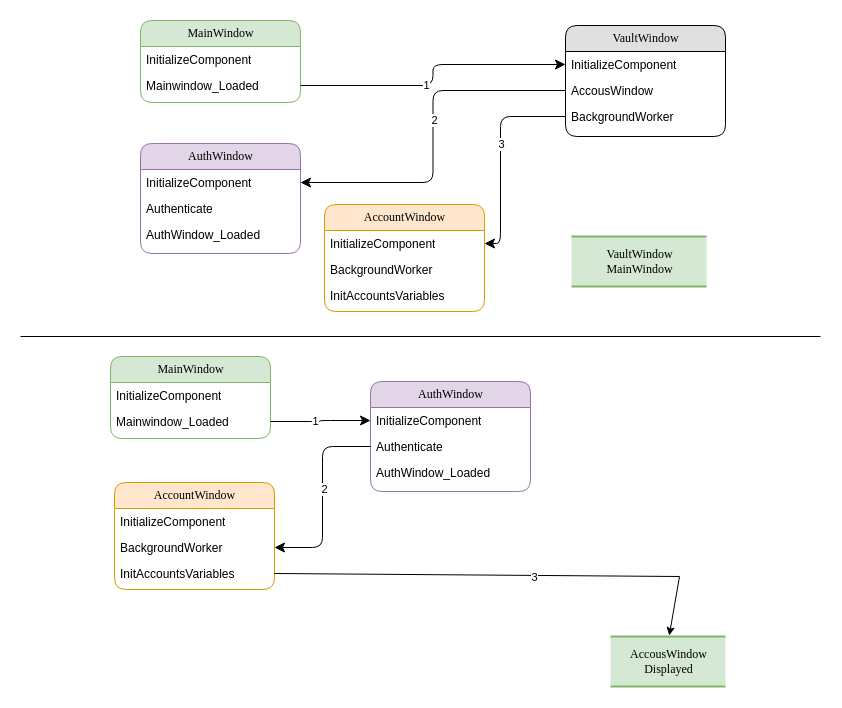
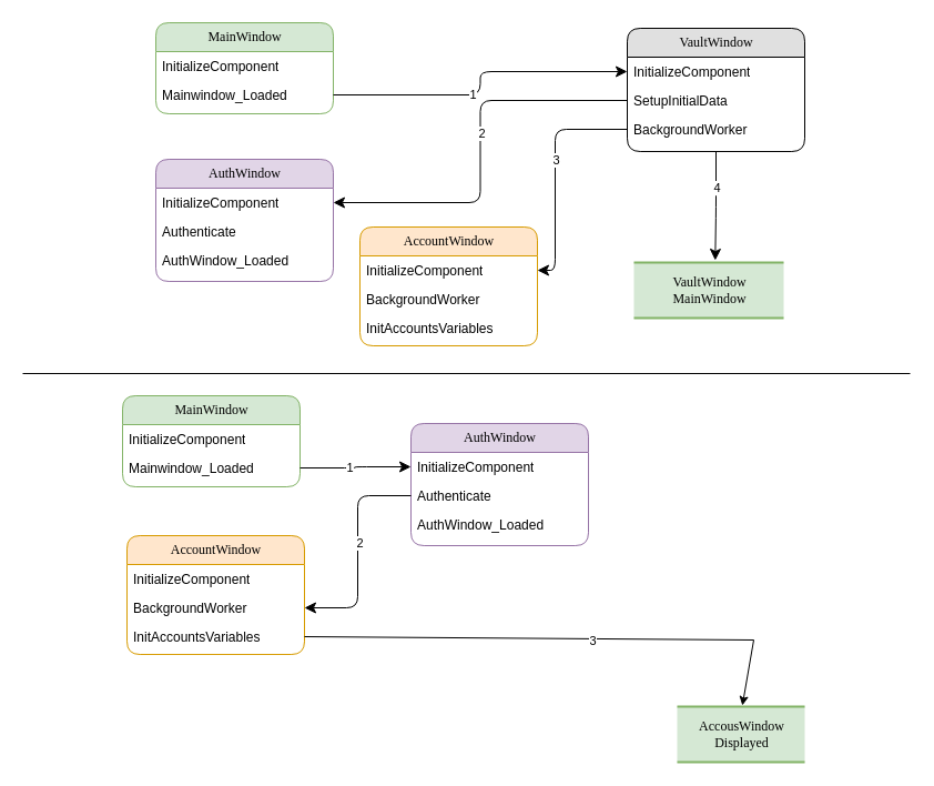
  <mxCell id="0" />
  <mxCell id="1" parent="0" />
  <mxCell id="2" value="MainWindow" style="swimlane;html=1;fontStyle=0;childLayout=stackLayout;horizontal=1;startSize=26;fillColor=#d5e8d4;horizontalStack=0;resizeParent=1;resizeLast=0;collapsible=1;marginBottom=0;swimlaneFillColor=#ffffff;align=center;rounded=1;shadow=0;comic=0;labelBackgroundColor=none;strokeWidth=1;fontFamily=Verdana;fontSize=12;strokeColor=#82b366;" parent="1" vertex="1"><mxGeometry x="140" y="20" width="160" height="82" as="geometry" /></mxCell>
  <mxCell id="3" value="InitializeComponent" style="text;html=1;strokeColor=none;fillColor=none;spacingLeft=4;spacingRight=4;whiteSpace=wrap;overflow=hidden;rotatable=0;points=[[0,0.5],[1,0.5]];portConstraint=eastwest;" parent="2" vertex="1"><mxGeometry y="26" width="160" height="26" as="geometry" /></mxCell>
  <mxCell id="4" value="Mainwindow_Loaded" style="text;html=1;strokeColor=none;fillColor=none;spacingLeft=4;spacingRight=4;whiteSpace=wrap;overflow=hidden;rotatable=0;points=[[0,0.5],[1,0.5]];portConstraint=eastwest;" parent="2" vertex="1"><mxGeometry y="52" width="160" height="26" as="geometry" /></mxCell>
  <mxCell id="5" value="VaultWindow" style="swimlane;html=1;fontStyle=0;childLayout=stackLayout;horizontal=1;startSize=26;fillColor=#e0e0e0;horizontalStack=0;resizeParent=1;resizeLast=0;collapsible=1;marginBottom=0;swimlaneFillColor=#ffffff;align=center;rounded=1;shadow=0;comic=0;labelBackgroundColor=none;strokeWidth=1;fontFamily=Verdana;fontSize=12" parent="1" vertex="1"><mxGeometry x="565" y="25" width="160" height="111" as="geometry" /></mxCell>
  <mxCell id="6" value="InitializeComponent" style="text;html=1;strokeColor=none;fillColor=none;spacingLeft=4;spacingRight=4;whiteSpace=wrap;overflow=hidden;rotatable=0;points=[[0,0.5],[1,0.5]];portConstraint=eastwest;" parent="5" vertex="1"><mxGeometry y="26" width="160" height="26" as="geometry" /></mxCell>
- <mxCell id="7" value="AccousWindow" style="text;html=1;strokeColor=none;fillColor=none;spacingLeft=4;spacingRight=4;whiteSpace=wrap;overflow=hidden;rotatable=0;points=[[0,0.5],[1,0.5]];portConstraint=eastwest;" parent="5" vertex="1"><mxGeometry y="52" width="160" height="26" as="geometry" /></mxCell>
+ <mxCell id="7" value="SetupInitialData" style="text;html=1;strokeColor=none;fillColor=none;spacingLeft=4;spacingRight=4;whiteSpace=wrap;overflow=hidden;rotatable=0;points=[[0,0.5],[1,0.5]];portConstraint=eastwest;" parent="5" vertex="1"><mxGeometry y="52" width="160" height="26" as="geometry" /></mxCell>
  <mxCell id="8" value="BackgroundWorker" style="text;html=1;strokeColor=none;fillColor=none;spacingLeft=4;spacingRight=4;whiteSpace=wrap;overflow=hidden;rotatable=0;points=[[0,0.5],[1,0.5]];portConstraint=eastwest;" parent="5" vertex="1"><mxGeometry y="78" width="160" height="26" as="geometry" /></mxCell>
  <mxCell id="9" value="AuthWindow" style="swimlane;html=1;fontStyle=0;childLayout=stackLayout;horizontal=1;startSize=26;fillColor=#e1d5e7;horizontalStack=0;resizeParent=1;resizeLast=0;collapsible=1;marginBottom=0;swimlaneFillColor=#ffffff;align=center;rounded=1;shadow=0;comic=0;labelBackgroundColor=none;strokeWidth=1;fontFamily=Verdana;fontSize=12;strokeColor=#9673a6;" parent="1" vertex="1"><mxGeometry x="140" y="143" width="160" height="110" as="geometry" /></mxCell>
  <mxCell id="10" value="InitializeComponent" style="text;html=1;strokeColor=none;fillColor=none;spacingLeft=4;spacingRight=4;whiteSpace=wrap;overflow=hidden;rotatable=0;points=[[0,0.5],[1,0.5]];portConstraint=eastwest;" parent="9" vertex="1"><mxGeometry y="26" width="160" height="26" as="geometry" /></mxCell>
  <mxCell id="11" value="Authenticate" style="text;html=1;strokeColor=none;fillColor=none;spacingLeft=4;spacingRight=4;whiteSpace=wrap;overflow=hidden;rotatable=0;points=[[0,0.5],[1,0.5]];portConstraint=eastwest;" parent="9" vertex="1"><mxGeometry y="52" width="160" height="26" as="geometry" /></mxCell>
  <mxCell id="12" value="AuthWindow_Loaded" style="text;html=1;strokeColor=none;fillColor=none;spacingLeft=4;spacingRight=4;whiteSpace=wrap;overflow=hidden;rotatable=0;points=[[0,0.5],[1,0.5]];portConstraint=eastwest;" parent="9" vertex="1"><mxGeometry y="78" width="160" height="26" as="geometry" /></mxCell>
  <mxCell id="13" value="AccountWindow" style="swimlane;html=1;fontStyle=0;childLayout=stackLayout;horizontal=1;startSize=26;fillColor=#ffe6cc;horizontalStack=0;resizeParent=1;resizeLast=0;collapsible=1;marginBottom=0;swimlaneFillColor=#ffffff;align=center;rounded=1;shadow=0;comic=0;labelBackgroundColor=none;strokeWidth=1;fontFamily=Verdana;fontSize=12;strokeColor=#d79b00;" parent="1" vertex="1"><mxGeometry x="324" y="204" width="160" height="107" as="geometry" /></mxCell>
  <mxCell id="14" value="InitializeComponent" style="text;html=1;strokeColor=none;fillColor=none;spacingLeft=4;spacingRight=4;whiteSpace=wrap;overflow=hidden;rotatable=0;points=[[0,0.5],[1,0.5]];portConstraint=eastwest;" parent="13" vertex="1"><mxGeometry y="26" width="160" height="26" as="geometry" /></mxCell>
  <mxCell id="15" value="BackgroundWorker" style="text;html=1;strokeColor=none;fillColor=none;spacingLeft=4;spacingRight=4;whiteSpace=wrap;overflow=hidden;rotatable=0;points=[[0,0.5],[1,0.5]];portConstraint=eastwest;" parent="13" vertex="1"><mxGeometry y="52" width="160" height="26" as="geometry" /></mxCell>
  <mxCell id="16" value="InitAccountsVariables" style="text;html=1;strokeColor=none;fillColor=none;spacingLeft=4;spacingRight=4;whiteSpace=wrap;overflow=hidden;rotatable=0;points=[[0,0.5],[1,0.5]];portConstraint=eastwest;" parent="13" vertex="1"><mxGeometry y="78" width="160" height="26" as="geometry" /></mxCell>
  <mxCell id="17" style="edgeStyle=orthogonalEdgeStyle;html=1;entryX=0;entryY=0.5;labelBackgroundColor=none;startFill=0;startSize=8;endFill=1;endSize=8;fontFamily=Verdana;fontSize=12;exitX=1;exitY=0.5;entryDx=0;entryDy=0;" parent="1" source="4" target="6" edge="1"><mxGeometry relative="1" as="geometry"><Array as="points" /></mxGeometry></mxCell>
  <mxCell id="18" value="1" style="edgeLabel;html=1;align=center;verticalAlign=middle;resizable=0;points=[];" parent="17" vertex="1" connectable="0"><mxGeometry x="-0.125" y="1" relative="1" as="geometry"><mxPoint as="offset" /></mxGeometry></mxCell>
  <mxCell id="19" style="edgeStyle=orthogonalEdgeStyle;html=1;entryX=1;entryY=0.5;labelBackgroundColor=none;startFill=0;startSize=8;endFill=1;endSize=8;fontFamily=Verdana;fontSize=12;entryDx=0;entryDy=0;exitX=0;exitY=0.5;exitDx=0;exitDy=0;" parent="1" source="8" target="14" edge="1"><mxGeometry relative="1" as="geometry"><Array as="points"><mxPoint x="500" y="116" /><mxPoint x="500" y="243" /></Array><mxPoint x="530" y="116" as="sourcePoint" /></mxGeometry></mxCell>
  <mxCell id="20" value="3" style="edgeLabel;html=1;align=center;verticalAlign=middle;resizable=0;points=[];" parent="19" vertex="1" connectable="0"><mxGeometry x="-0.116" relative="1" as="geometry"><mxPoint as="offset" /></mxGeometry></mxCell>
  <mxCell id="21" style="edgeStyle=orthogonalEdgeStyle;html=1;exitX=0;exitY=0.5;labelBackgroundColor=none;startFill=0;startSize=8;endFill=1;endSize=8;fontFamily=Verdana;fontSize=12;entryX=1;entryY=0.5;entryDx=0;entryDy=0;exitDx=0;exitDy=0;" parent="1" source="7" target="10" edge="1"><mxGeometry relative="1" as="geometry"><mxPoint x="860" y="85" as="targetPoint" /></mxGeometry></mxCell>
  <mxCell id="22" value="2" style="edgeLabel;html=1;align=center;verticalAlign=middle;resizable=0;points=[];" parent="21" vertex="1" connectable="0"><mxGeometry x="-0.09" y="1" relative="1" as="geometry"><mxPoint as="offset" /></mxGeometry></mxCell>
  <mxCell id="23" value="VaultWindow &lt;br&gt;MainWindow" style="html=1;rounded=0;shadow=0;comic=0;labelBackgroundColor=none;strokeWidth=2;fontFamily=Verdana;fontSize=12;align=center;shape=mxgraph.ios7ui.horLines;fillColor=#d5e8d4;strokeColor=#82b366;" parent="1" vertex="1"><mxGeometry x="571" y="236" width="135" height="50" as="geometry" /></mxCell>
+ <mxCell id="24" style="edgeStyle=orthogonalEdgeStyle;html=1;entryX=0.543;entryY=-0.04;labelBackgroundColor=none;startFill=0;startSize=8;endFill=1;endSize=8;fontFamily=Verdana;fontSize=12;entryDx=0;entryDy=0;entryPerimeter=0;exitX=0.5;exitY=1;exitDx=0;exitDy=0;" edge="1" parent="1" source="5" target="23"><mxGeometry relative="1" as="geometry"><Array as="points" /><mxPoint x="630" y="192" as="sourcePoint" /><mxPoint x="830" y="192" as="targetPoint" /></mxGeometry></mxCell>
+ <mxCell id="25" value="4" style="edgeLabel;html=1;align=center;verticalAlign=middle;resizable=0;points=[];" vertex="1" connectable="0" parent="24"><mxGeometry x="-0.345" relative="1" as="geometry"><mxPoint as="offset" /></mxGeometry></mxCell>
  <mxCell id="26" value="MainWindow" style="swimlane;html=1;fontStyle=0;childLayout=stackLayout;horizontal=1;startSize=26;fillColor=#d5e8d4;horizontalStack=0;resizeParent=1;resizeLast=0;collapsible=1;marginBottom=0;swimlaneFillColor=#ffffff;align=center;rounded=1;shadow=0;comic=0;labelBackgroundColor=none;strokeWidth=1;fontFamily=Verdana;fontSize=12;strokeColor=#82b366;" vertex="1" parent="1"><mxGeometry x="110" y="356" width="160" height="82" as="geometry" /></mxCell>
  <mxCell id="27" value="InitializeComponent" style="text;html=1;strokeColor=none;fillColor=none;spacingLeft=4;spacingRight=4;whiteSpace=wrap;overflow=hidden;rotatable=0;points=[[0,0.5],[1,0.5]];portConstraint=eastwest;" vertex="1" parent="26"><mxGeometry y="26" width="160" height="26" as="geometry" /></mxCell>
  <mxCell id="28" value="Mainwindow_Loaded" style="text;html=1;strokeColor=none;fillColor=none;spacingLeft=4;spacingRight=4;whiteSpace=wrap;overflow=hidden;rotatable=0;points=[[0,0.5],[1,0.5]];portConstraint=eastwest;" vertex="1" parent="26"><mxGeometry y="52" width="160" height="26" as="geometry" /></mxCell>
  <mxCell id="29" value="AuthWindow" style="swimlane;html=1;fontStyle=0;childLayout=stackLayout;horizontal=1;startSize=26;fillColor=#e1d5e7;horizontalStack=0;resizeParent=1;resizeLast=0;collapsible=1;marginBottom=0;swimlaneFillColor=#ffffff;align=center;rounded=1;shadow=0;comic=0;labelBackgroundColor=none;strokeWidth=1;fontFamily=Verdana;fontSize=12;strokeColor=#9673a6;" vertex="1" parent="1"><mxGeometry x="370" y="381" width="160" height="110" as="geometry" /></mxCell>
  <mxCell id="30" value="InitializeComponent" style="text;html=1;strokeColor=none;fillColor=none;spacingLeft=4;spacingRight=4;whiteSpace=wrap;overflow=hidden;rotatable=0;points=[[0,0.5],[1,0.5]];portConstraint=eastwest;" vertex="1" parent="29"><mxGeometry y="26" width="160" height="26" as="geometry" /></mxCell>
  <mxCell id="31" value="Authenticate" style="text;html=1;strokeColor=none;fillColor=none;spacingLeft=4;spacingRight=4;whiteSpace=wrap;overflow=hidden;rotatable=0;points=[[0,0.5],[1,0.5]];portConstraint=eastwest;" vertex="1" parent="29"><mxGeometry y="52" width="160" height="26" as="geometry" /></mxCell>
  <mxCell id="32" value="AuthWindow_Loaded" style="text;html=1;strokeColor=none;fillColor=none;spacingLeft=4;spacingRight=4;whiteSpace=wrap;overflow=hidden;rotatable=0;points=[[0,0.5],[1,0.5]];portConstraint=eastwest;" vertex="1" parent="29"><mxGeometry y="78" width="160" height="26" as="geometry" /></mxCell>
  <mxCell id="33" value="AccountWindow" style="swimlane;html=1;fontStyle=0;childLayout=stackLayout;horizontal=1;startSize=26;fillColor=#ffe6cc;horizontalStack=0;resizeParent=1;resizeLast=0;collapsible=1;marginBottom=0;swimlaneFillColor=#ffffff;align=center;rounded=1;shadow=0;comic=0;labelBackgroundColor=none;strokeWidth=1;fontFamily=Verdana;fontSize=12;strokeColor=#d79b00;" vertex="1" parent="1"><mxGeometry x="114" y="482" width="160" height="107" as="geometry" /></mxCell>
  <mxCell id="34" value="InitializeComponent" style="text;html=1;strokeColor=none;fillColor=none;spacingLeft=4;spacingRight=4;whiteSpace=wrap;overflow=hidden;rotatable=0;points=[[0,0.5],[1,0.5]];portConstraint=eastwest;" vertex="1" parent="33"><mxGeometry y="26" width="160" height="26" as="geometry" /></mxCell>
  <mxCell id="35" value="BackgroundWorker" style="text;html=1;strokeColor=none;fillColor=none;spacingLeft=4;spacingRight=4;whiteSpace=wrap;overflow=hidden;rotatable=0;points=[[0,0.5],[1,0.5]];portConstraint=eastwest;" vertex="1" parent="33"><mxGeometry y="52" width="160" height="26" as="geometry" /></mxCell>
  <mxCell id="36" value="InitAccountsVariables" style="text;html=1;strokeColor=none;fillColor=none;spacingLeft=4;spacingRight=4;whiteSpace=wrap;overflow=hidden;rotatable=0;points=[[0,0.5],[1,0.5]];portConstraint=eastwest;" vertex="1" parent="33"><mxGeometry y="78" width="160" height="26" as="geometry" /></mxCell>
  <mxCell id="37" value="AccousWindow &lt;br&gt;Displayed" style="html=1;rounded=0;shadow=0;comic=0;labelBackgroundColor=none;strokeWidth=2;fontFamily=Verdana;fontSize=12;align=center;shape=mxgraph.ios7ui.horLines;fillColor=#d5e8d4;strokeColor=#82b366;" vertex="1" parent="1"><mxGeometry x="610" y="636" width="115" height="50" as="geometry" /></mxCell>
  <mxCell id="38" style="edgeStyle=orthogonalEdgeStyle;html=1;labelBackgroundColor=none;startFill=0;startSize=8;endFill=1;endSize=8;fontFamily=Verdana;fontSize=12;exitX=1;exitY=0.5;exitDx=0;exitDy=0;" edge="1" parent="1" source="28" target="30"><mxGeometry relative="1" as="geometry"><Array as="points" /><mxPoint x="290" y="421" as="sourcePoint" /><mxPoint x="555" y="400" as="targetPoint" /></mxGeometry></mxCell>
  <mxCell id="39" value="1" style="edgeLabel;html=1;align=center;verticalAlign=middle;resizable=0;points=[];" vertex="1" connectable="0" parent="38"><mxGeometry x="-0.125" y="1" relative="1" as="geometry"><mxPoint as="offset" /></mxGeometry></mxCell>
  <mxCell id="40" style="edgeStyle=orthogonalEdgeStyle;html=1;exitX=0;exitY=0.5;labelBackgroundColor=none;startFill=0;startSize=8;endFill=1;endSize=8;fontFamily=Verdana;fontSize=12;entryX=1;entryY=0.5;entryDx=0;entryDy=0;exitDx=0;exitDy=0;" edge="1" parent="1" source="31" target="35"><mxGeometry relative="1" as="geometry"><mxPoint x="190" y="562" as="targetPoint" /><mxPoint x="455" y="470" as="sourcePoint" /></mxGeometry></mxCell>
  <mxCell id="41" value="2" style="edgeLabel;html=1;align=center;verticalAlign=middle;resizable=0;points=[];" vertex="1" connectable="0" parent="40"><mxGeometry x="-0.09" y="1" relative="1" as="geometry"><mxPoint as="offset" /></mxGeometry></mxCell>
  <mxCell id="42" value="" style="endArrow=none;html=1;rounded=0;" edge="1" parent="1"><mxGeometry width="50" height="50" relative="1" as="geometry"><mxPoint x="20" y="336" as="sourcePoint" /><mxPoint x="820" y="336" as="targetPoint" /></mxGeometry></mxCell>
  <mxCell id="43" value="" style="endArrow=classic;html=1;rounded=0;exitX=1;exitY=0.5;exitDx=0;exitDy=0;entryX=0.511;entryY=-0.02;entryDx=0;entryDy=0;entryPerimeter=0;" edge="1" parent="1" source="36" target="37"><mxGeometry width="50" height="50" relative="1" as="geometry"><mxPoint x="300" y="386" as="sourcePoint" /><mxPoint x="350" y="336" as="targetPoint" /><Array as="points"><mxPoint x="679" y="576" /></Array></mxGeometry></mxCell>
  <mxCell id="44" value="3" style="edgeLabel;html=1;align=center;verticalAlign=middle;resizable=0;points=[];" vertex="1" connectable="0" parent="43"><mxGeometry x="0.118" y="-2" relative="1" as="geometry"><mxPoint as="offset" /></mxGeometry></mxCell>
